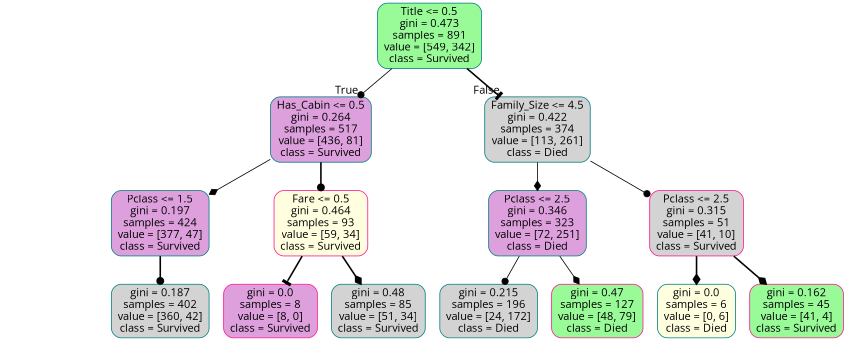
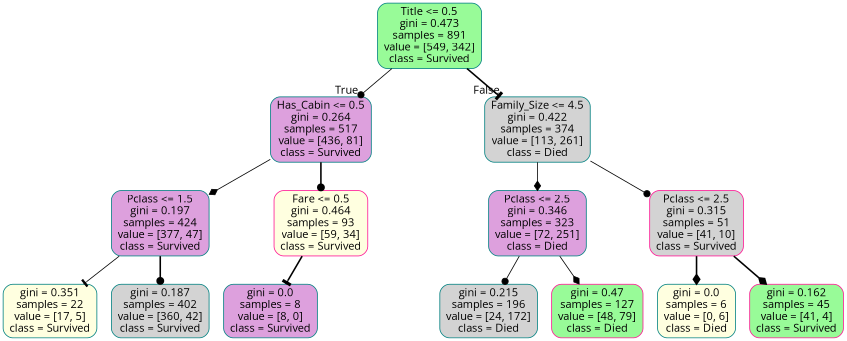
  digraph {
    fontname="Open Sans"
    node [color=teal fillcolor=lightgrey fontname="Open Sans" shape=box style="filled, rounded"]
    edge [arrowhead=diamond fontname="Open Sans" style=solid]
    n1 [fillcolor=palegreen label="Title <= 0.5\ngini = 0.473\nsamples = 891\nvalue = [549, 342]\nclass = Survived"]
    n2 [fillcolor=plum label="Has_Cabin <= 0.5\ngini = 0.264\nsamples = 517\nvalue = [436, 81]\nclass = Survived"]
    n3 [label="Family_Size <= 4.5\ngini = 0.422\nsamples = 374\nvalue = [113, 261]\nclass = Died"]
    n4 [fillcolor=plum label="Pclass <= 1.5\ngini = 0.197\nsamples = 424\nvalue = [377, 47]\nclass = Survived"]
    n5 [color=deeppink fillcolor=lightyellow label="Fare <= 0.5\ngini = 0.464\nsamples = 93\nvalue = [59, 34]\nclass = Survived"]
    n6 [fillcolor=plum label="Pclass <= 2.5\ngini = 0.346\nsamples = 323\nvalue = [72, 251]\nclass = Died"]
    n7 [color=deeppink label="Pclass <= 2.5\ngini = 0.315\nsamples = 51\nvalue = [41, 10]\nclass = Survived"]
+   n8 [fillcolor=lightyellow label="gini = 0.351\nsamples = 22\nvalue = [17, 5]\nclass = Survived"]
    n9 [label="gini = 0.187\nsamples = 402\nvalue = [360, 42]\nclass = Survived"]
-   n10 [color=deeppink fillcolor=plum label="gini = 0.0\nsamples = 8\nvalue = [8, 0]\nclass = Survived"]
-   n11 [label="gini = 0.48\nsamples = 85\nvalue = [51, 34]\nclass = Survived"]
+   n10 [fillcolor=plum label="gini = 0.0\nsamples = 8\nvalue = [8, 0]\nclass = Survived"]
    n12 [label="gini = 0.215\nsamples = 196\nvalue = [24, 172]\nclass = Died"]
    n13 [color=deeppink fillcolor=palegreen label="gini = 0.47\nsamples = 127\nvalue = [48, 79]\nclass = Died"]
    n14 [fillcolor=lightyellow label="gini = 0.0\nsamples = 6\nvalue = [0, 6]\nclass = Died"]
    n15 [color=deeppink fillcolor=palegreen label="gini = 0.162\nsamples = 45\nvalue = [41, 4]\nclass = Survived"]
    n1 -> n2 [arrowhead=dot headlabel=True labelangle=45 labeldistance=2.5]
    n1 -> n3 [arrowhead=tee headlabel=False labelangle=-45 labeldistance=2.5 style=bold]
    n2 -> n4
    n2 -> n5 [arrowhead=dot style=bold]
    n3 -> n6
    n3 -> n7 [arrowhead=dot]
+   n4 -> n8 [arrowhead=tee]
    n4 -> n9 [arrowhead=dot style=bold]
    n5 -> n10 [arrowhead=tee style=bold]
-   n5 -> n11 [style=bold]
    n6 -> n12 [arrowhead=dot]
    n6 -> n13
    n7 -> n14 [style=bold]
    n7 -> n15 [style=bold]
  }
